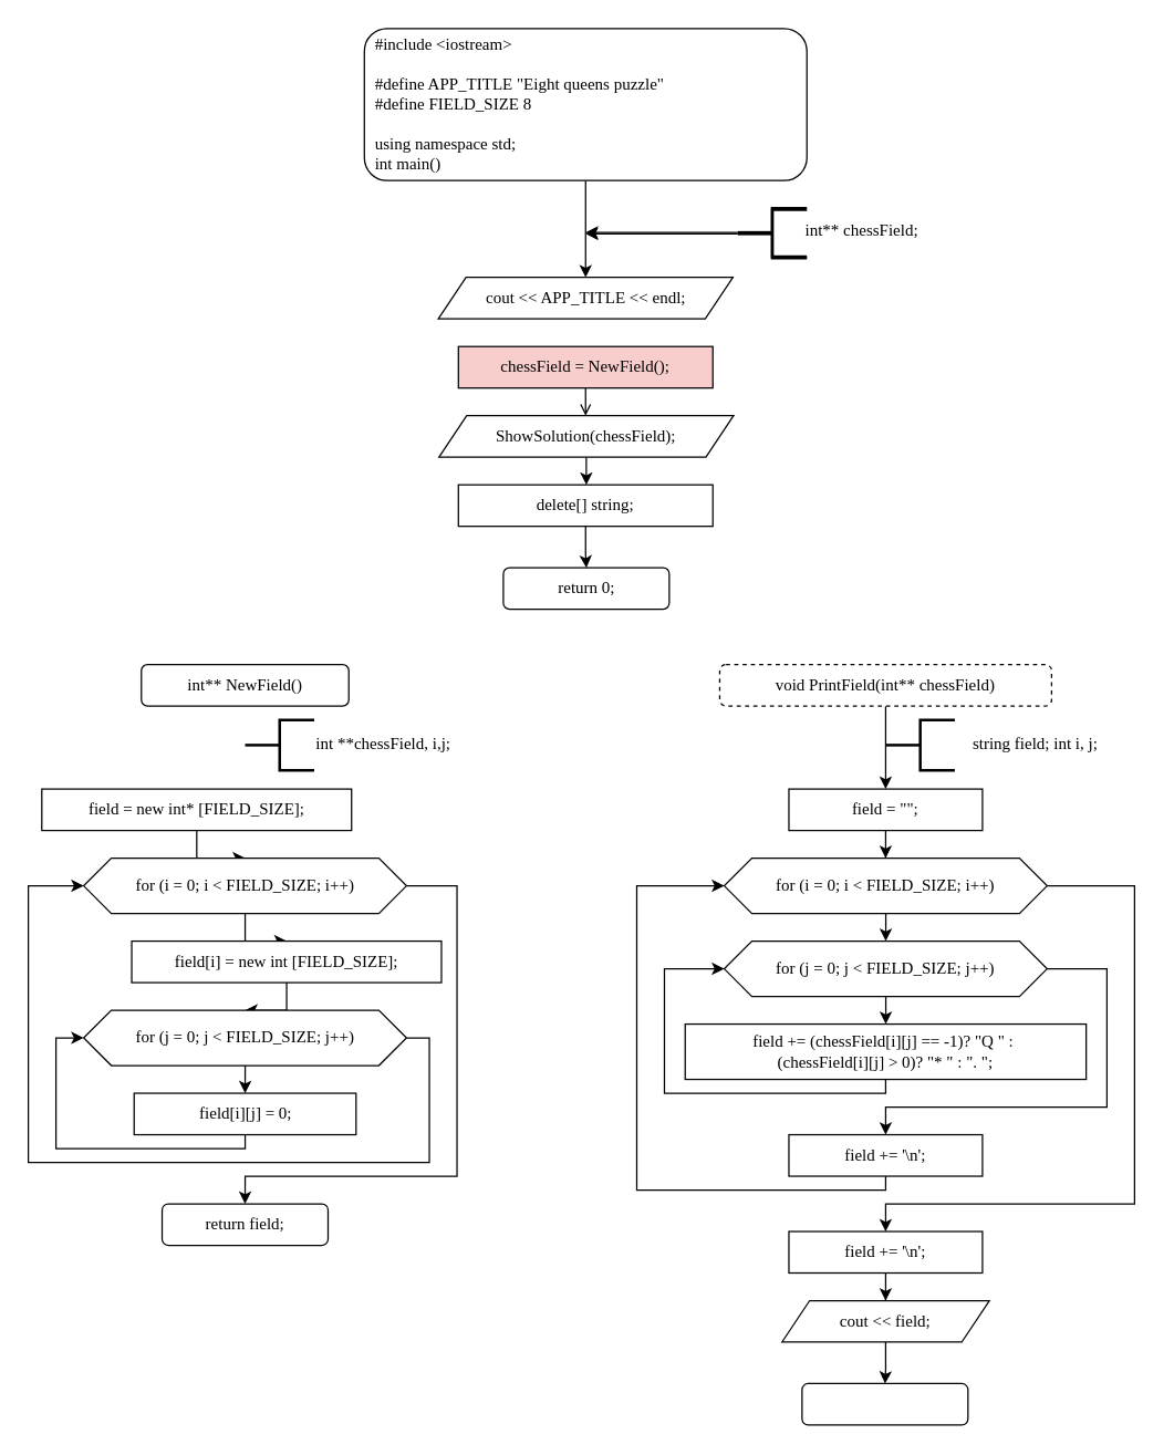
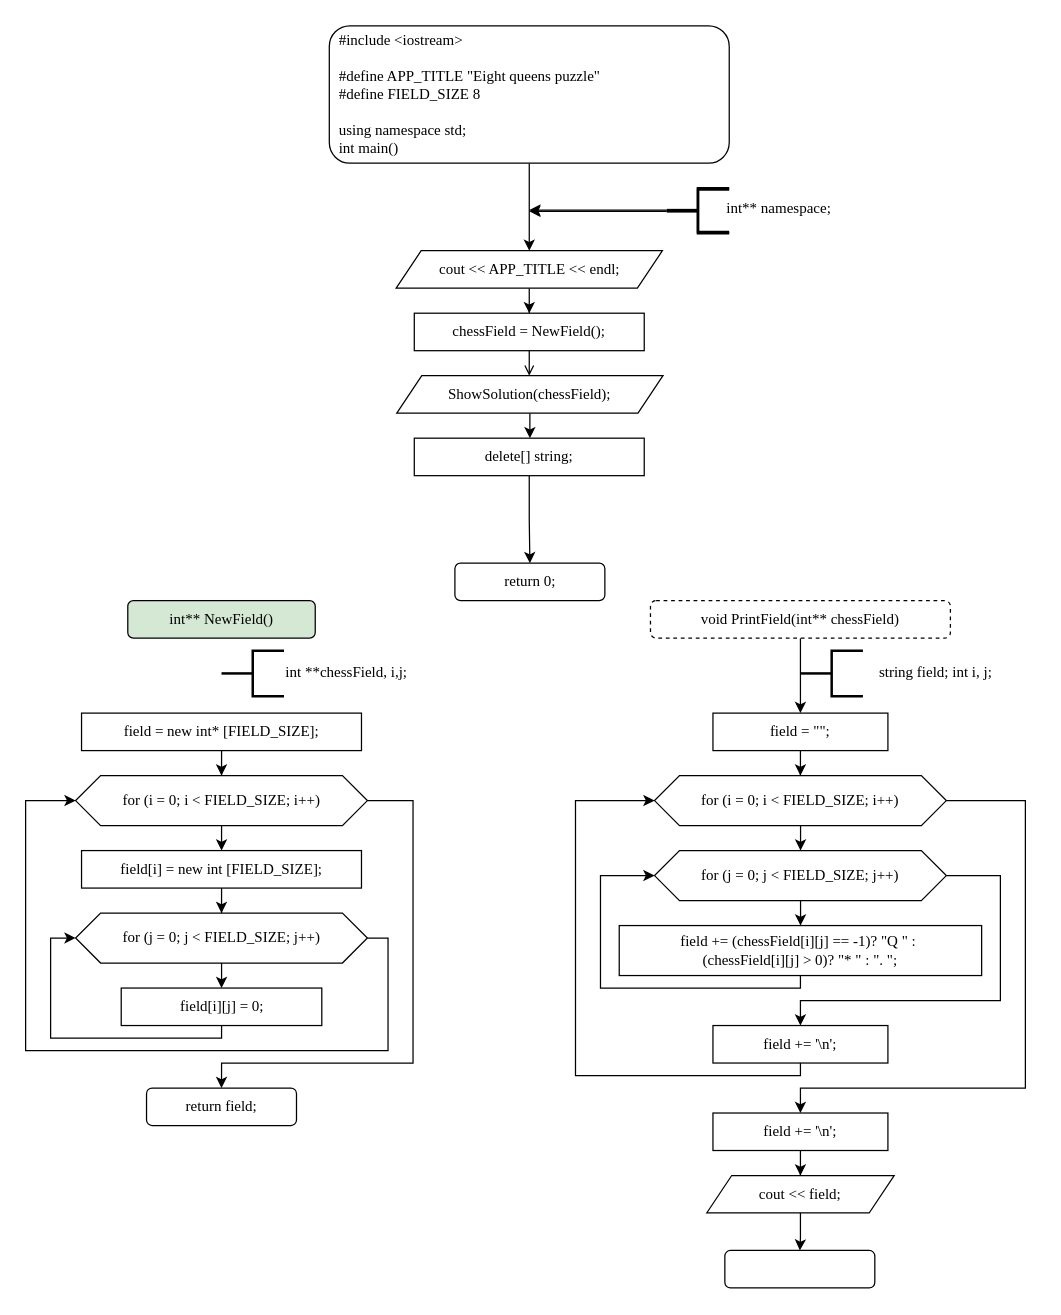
  <mxCell id="0" />
  <mxCell id="1" parent="0" />
  <mxCell id="2" style="edgeStyle=orthogonalEdgeStyle;rounded=0;orthogonalLoop=1;jettySize=auto;html=1;entryX=0.5;entryY=0;entryDx=0;entryDy=0;" edge="1" parent="1" source="3" target="8"><mxGeometry relative="1" as="geometry"><mxPoint x="423.015" y="200" as="targetPoint" /></mxGeometry></mxCell>
  <mxCell id="3" value="&lt;div&gt;&amp;nbsp; #include &amp;lt;iostream&amp;gt;&lt;/div&gt;&lt;div&gt;&lt;br&gt;&lt;/div&gt;&lt;div&gt;&amp;nbsp; #define APP_TITLE &quot;Eight queens puzzle&quot;&lt;/div&gt;&lt;div&gt;&amp;nbsp; #define FIELD_SIZE 8&lt;/div&gt;&lt;div&gt;&lt;br&gt;&lt;/div&gt;&lt;div&gt;&amp;nbsp; using namespace std;&lt;/div&gt;&lt;div&gt;&amp;nbsp; int main()&lt;/div&gt;" style="rounded=1;whiteSpace=wrap;html=1;fontFamily=Consolas;align=left;fontStyle=0" vertex="1" parent="1"><mxGeometry x="263" y="20" width="320.03" height="110" as="geometry" /></mxCell>
  <mxCell id="4" style="edgeStyle=orthogonalEdgeStyle;rounded=0;orthogonalLoop=1;jettySize=auto;html=1;fontFamily=Consolas;" edge="1" parent="1" source="5"><mxGeometry relative="1" as="geometry"><mxPoint x="423" y="167.5" as="targetPoint" /></mxGeometry></mxCell>
  <mxCell id="5" value="" style="strokeWidth=2;html=1;shape=mxgraph.flowchart.annotation_2;align=left;labelPosition=right;pointerEvents=1;" vertex="1" parent="1"><mxGeometry x="533" y="150" width="50" height="35" as="geometry" /></mxCell>
- <mxCell id="6" value="int** chessField;" style="text;html=1;strokeColor=none;fillColor=none;align=center;verticalAlign=middle;whiteSpace=wrap;rounded=0;fontFamily=Consolas;" vertex="1" parent="1"><mxGeometry x="548" y="151" width="150" height="30" as="geometry" /></mxCell>
+ <mxCell id="6" value="int** namespace;" style="text;html=1;strokeColor=none;fillColor=none;align=center;verticalAlign=middle;whiteSpace=wrap;rounded=0;fontFamily=Consolas;" vertex="1" parent="1"><mxGeometry x="548" y="151" width="150" height="30" as="geometry" /></mxCell>
+ <mxCell id="7" style="edgeStyle=orthogonalEdgeStyle;rounded=0;orthogonalLoop=1;jettySize=auto;html=1;entryX=0.5;entryY=0;entryDx=0;entryDy=0;fontFamily=Consolas;" edge="1" parent="1" source="8" target="10"><mxGeometry relative="1" as="geometry" /></mxCell>
  <mxCell id="8" value="cout &amp;lt;&amp;lt; APP_TITLE &amp;lt;&amp;lt; endl;" style="shape=parallelogram;perimeter=parallelogramPerimeter;whiteSpace=wrap;html=1;fixedSize=1;fontFamily=Consolas;align=center;" vertex="1" parent="1"><mxGeometry x="316.5" y="200" width="213.02" height="30" as="geometry" /></mxCell>
  <mxCell id="9" style="edgeStyle=orthogonalEdgeStyle;rounded=0;orthogonalLoop=1;jettySize=auto;html=1;entryX=0.5;entryY=0;entryDx=0;entryDy=0;fontFamily=Consolas;endArrow=open;" edge="1" parent="1" source="10" target="12"><mxGeometry relative="1" as="geometry" /></mxCell>
- <mxCell id="10" value="chessField = NewField();" style="rounded=0;whiteSpace=wrap;html=1;fontFamily=Consolas;align=center;fillColor=#f8cecc;" vertex="1" parent="1"><mxGeometry x="331.01" y="250" width="184" height="30" as="geometry" /></mxCell>
+ <mxCell id="10" value="chessField = NewField();" style="rounded=0;whiteSpace=wrap;html=1;fontFamily=Consolas;align=center;" vertex="1" parent="1"><mxGeometry x="331.01" y="250" width="184" height="30" as="geometry" /></mxCell>
  <mxCell id="11" style="edgeStyle=orthogonalEdgeStyle;rounded=0;orthogonalLoop=1;jettySize=auto;html=1;entryX=0.5;entryY=0;entryDx=0;entryDy=0;fontFamily=Consolas;" edge="1" parent="1" source="12" target="14"><mxGeometry relative="1" as="geometry" /></mxCell>
  <mxCell id="12" value="ShowSolution(chessField);" style="shape=parallelogram;perimeter=parallelogramPerimeter;whiteSpace=wrap;html=1;fixedSize=1;fontFamily=Consolas;align=center;" vertex="1" parent="1"><mxGeometry x="317" y="300" width="213.02" height="30" as="geometry" /></mxCell>
  <mxCell id="13" style="edgeStyle=orthogonalEdgeStyle;rounded=0;orthogonalLoop=1;jettySize=auto;html=1;entryX=0.5;entryY=0;entryDx=0;entryDy=0;fontFamily=Consolas;" edge="1" parent="1" source="14" target="15"><mxGeometry relative="1" as="geometry" /></mxCell>
  <mxCell id="14" value="delete[] string;" style="rounded=0;whiteSpace=wrap;html=1;fontFamily=Consolas;align=center;" vertex="1" parent="1"><mxGeometry x="331.01" y="350" width="184" height="30" as="geometry" /></mxCell>
- <mxCell id="15" value="return 0;" style="rounded=1;whiteSpace=wrap;html=1;fontFamily=Consolas;" vertex="1" parent="1"><mxGeometry x="363.51" y="410" width="120" height="30" as="geometry" /></mxCell>
- <mxCell id="16" value="int** NewField()" style="rounded=1;whiteSpace=wrap;html=1;fontFamily=Consolas;" vertex="1" parent="1"><mxGeometry x="101.75" y="480" width="150" height="30" as="geometry" /></mxCell>
+ <mxCell id="15" value="return 0;" style="rounded=1;whiteSpace=wrap;html=1;fontFamily=Consolas;" vertex="1" parent="1"><mxGeometry x="363.51" y="450" width="120" height="30" as="geometry" /></mxCell>
+ <mxCell id="16" value="int** NewField()" style="rounded=1;whiteSpace=wrap;html=1;fontFamily=Consolas;fillColor=#d5e8d4;" vertex="1" parent="1"><mxGeometry x="101.75" y="480" width="150" height="30" as="geometry" /></mxCell>
  <mxCell id="17" style="edgeStyle=orthogonalEdgeStyle;rounded=0;orthogonalLoop=1;jettySize=auto;html=1;fontFamily=Consolas;" edge="1" source="18" parent="1"><mxGeometry relative="1" as="geometry"><mxPoint x="423" y="168.5" as="targetPoint" /></mxGeometry></mxCell>
  <mxCell id="18" value="" style="strokeWidth=2;html=1;shape=mxgraph.flowchart.annotation_2;align=left;labelPosition=right;pointerEvents=1;" vertex="1" parent="1"><mxGeometry x="533" y="151" width="50" height="35" as="geometry" /></mxCell>
  <mxCell id="19" value="int **chessField, i,j;" style="text;html=1;strokeColor=none;fillColor=none;align=center;verticalAlign=middle;whiteSpace=wrap;rounded=0;fontFamily=Consolas;" vertex="1" parent="1"><mxGeometry x="202.26" y="523" width="150" height="30" as="geometry" /></mxCell>
  <mxCell id="20" value="" style="strokeWidth=2;html=1;shape=mxgraph.flowchart.annotation_2;align=left;labelPosition=right;pointerEvents=1;" vertex="1" parent="1"><mxGeometry x="176.75" y="520" width="50" height="36.5" as="geometry" /></mxCell>
  <mxCell id="21" style="edgeStyle=orthogonalEdgeStyle;rounded=0;orthogonalLoop=1;jettySize=auto;html=1;entryX=0.5;entryY=0;entryDx=0;entryDy=0;fontFamily=Consolas;" edge="1" parent="1" source="22" target="25"><mxGeometry relative="1" as="geometry" /></mxCell>
- <mxCell id="22" value="field = new int* [FIELD_SIZE];" style="rounded=0;whiteSpace=wrap;html=1;fontFamily=Consolas;align=center;" vertex="1" parent="1"><mxGeometry x="29.75" y="570" width="224" height="30" as="geometry" /></mxCell>
+ <mxCell id="22" value="field = new int* [FIELD_SIZE];" style="rounded=0;whiteSpace=wrap;html=1;fontFamily=Consolas;align=center;" vertex="1" parent="1"><mxGeometry x="64.75" y="570" width="224" height="30" as="geometry" /></mxCell>
  <mxCell id="23" style="edgeStyle=orthogonalEdgeStyle;rounded=0;orthogonalLoop=1;jettySize=auto;html=1;entryX=0.5;entryY=0;entryDx=0;entryDy=0;fontFamily=Consolas;" edge="1" parent="1" source="25" target="27"><mxGeometry relative="1" as="geometry" /></mxCell>
  <mxCell id="24" style="edgeStyle=orthogonalEdgeStyle;rounded=0;orthogonalLoop=1;jettySize=auto;html=1;fontFamily=Consolas;entryX=0.5;entryY=0;entryDx=0;entryDy=0;" edge="1" parent="1" source="25" target="33"><mxGeometry relative="1" as="geometry"><mxPoint x="177" y="860" as="targetPoint" /><Array as="points"><mxPoint x="330" y="640" /><mxPoint x="330" y="850" /><mxPoint x="177" y="850" /></Array></mxGeometry></mxCell>
  <mxCell id="25" value="for (i = 0; i &amp;lt; FIELD_SIZE; i++)" style="shape=hexagon;perimeter=hexagonPerimeter2;whiteSpace=wrap;html=1;fixedSize=1;fontFamily=Consolas;" vertex="1" parent="1"><mxGeometry x="60" y="620" width="233.5" height="40" as="geometry" /></mxCell>
  <mxCell id="26" style="edgeStyle=orthogonalEdgeStyle;rounded=0;orthogonalLoop=1;jettySize=auto;html=1;entryX=0.5;entryY=0;entryDx=0;entryDy=0;fontFamily=Consolas;" edge="1" parent="1" source="27" target="30"><mxGeometry relative="1" as="geometry" /></mxCell>
- <mxCell id="27" value="field[i] = new int [FIELD_SIZE];" style="rounded=0;whiteSpace=wrap;html=1;fontFamily=Consolas;align=center;" vertex="1" parent="1"><mxGeometry x="94.75" y="680" width="224" height="30" as="geometry" /></mxCell>
+ <mxCell id="27" value="field[i] = new int [FIELD_SIZE];" style="rounded=0;whiteSpace=wrap;html=1;fontFamily=Consolas;align=center;" vertex="1" parent="1"><mxGeometry x="64.75" y="680" width="224" height="30" as="geometry" /></mxCell>
  <mxCell id="28" style="edgeStyle=orthogonalEdgeStyle;rounded=0;orthogonalLoop=1;jettySize=auto;html=1;entryX=0.5;entryY=0;entryDx=0;entryDy=0;fontFamily=Consolas;" edge="1" parent="1" source="30" target="32"><mxGeometry relative="1" as="geometry" /></mxCell>
  <mxCell id="29" style="edgeStyle=orthogonalEdgeStyle;rounded=0;orthogonalLoop=1;jettySize=auto;html=1;fontFamily=Consolas;entryX=0;entryY=0.5;entryDx=0;entryDy=0;" edge="1" parent="1" source="30" target="25"><mxGeometry relative="1" as="geometry"><mxPoint x="20" y="640" as="targetPoint" /><Array as="points"><mxPoint x="310" y="750" /><mxPoint x="310" y="840" /><mxPoint x="20" y="840" /><mxPoint x="20" y="640" /></Array></mxGeometry></mxCell>
  <mxCell id="30" value="for (j = 0; j &amp;lt; FIELD_SIZE; j++)" style="shape=hexagon;perimeter=hexagonPerimeter2;whiteSpace=wrap;html=1;fixedSize=1;fontFamily=Consolas;" vertex="1" parent="1"><mxGeometry x="60" y="730" width="233.5" height="40" as="geometry" /></mxCell>
  <mxCell id="31" style="edgeStyle=orthogonalEdgeStyle;rounded=0;orthogonalLoop=1;jettySize=auto;html=1;fontFamily=Consolas;entryX=0;entryY=0.5;entryDx=0;entryDy=0;" edge="1" parent="1" source="32" target="30"><mxGeometry relative="1" as="geometry"><mxPoint x="40" y="750" as="targetPoint" /><Array as="points"><mxPoint x="177" y="830" /><mxPoint x="40" y="830" /><mxPoint x="40" y="750" /></Array></mxGeometry></mxCell>
  <mxCell id="32" value="field[i][j] = 0;" style="rounded=0;whiteSpace=wrap;html=1;fontFamily=Consolas;align=center;" vertex="1" parent="1"><mxGeometry x="96.5" y="790" width="160.5" height="30" as="geometry" /></mxCell>
  <mxCell id="33" value="return field;" style="rounded=1;whiteSpace=wrap;html=1;fontFamily=Consolas;" vertex="1" parent="1"><mxGeometry x="116.75" y="870" width="120" height="30" as="geometry" /></mxCell>
  <mxCell id="34" style="edgeStyle=orthogonalEdgeStyle;rounded=0;orthogonalLoop=1;jettySize=auto;html=1;fontFamily=Consolas;entryX=0.5;entryY=0;entryDx=0;entryDy=0;" edge="1" parent="1" source="35" target="39"><mxGeometry relative="1" as="geometry"><mxPoint x="640" y="570" as="targetPoint" /></mxGeometry></mxCell>
  <mxCell id="35" value="void PrintField(int** chessField)" style="rounded=1;whiteSpace=wrap;html=1;fontFamily=Consolas;dashed=1;" vertex="1" parent="1"><mxGeometry x="520" y="480" width="240" height="30" as="geometry" /></mxCell>
  <mxCell id="36" value="" style="strokeWidth=2;html=1;shape=mxgraph.flowchart.annotation_2;align=left;labelPosition=right;pointerEvents=1;" vertex="1" parent="1"><mxGeometry x="640" y="520" width="50" height="36.5" as="geometry" /></mxCell>
  <mxCell id="37" value="string field; int i, j;" style="text;html=1;strokeColor=none;fillColor=none;align=center;verticalAlign=middle;whiteSpace=wrap;rounded=0;fontFamily=Consolas;" vertex="1" parent="1"><mxGeometry x="670" y="523" width="157" height="30" as="geometry" /></mxCell>
  <mxCell id="38" style="edgeStyle=orthogonalEdgeStyle;rounded=0;orthogonalLoop=1;jettySize=auto;html=1;entryX=0.5;entryY=0;entryDx=0;entryDy=0;fontFamily=Consolas;" edge="1" parent="1" source="39" target="42"><mxGeometry relative="1" as="geometry" /></mxCell>
  <mxCell id="39" value="field = &quot;&quot;;" style="rounded=0;whiteSpace=wrap;html=1;fontFamily=Consolas;align=center;" vertex="1" parent="1"><mxGeometry x="570" y="570" width="140" height="30" as="geometry" /></mxCell>
  <mxCell id="40" style="edgeStyle=orthogonalEdgeStyle;rounded=0;orthogonalLoop=1;jettySize=auto;html=1;entryX=0.5;entryY=0;entryDx=0;entryDy=0;fontFamily=Consolas;" edge="1" parent="1" source="42" target="45"><mxGeometry relative="1" as="geometry" /></mxCell>
  <mxCell id="41" style="edgeStyle=orthogonalEdgeStyle;rounded=0;orthogonalLoop=1;jettySize=auto;html=1;fontFamily=Consolas;entryX=0.5;entryY=0;entryDx=0;entryDy=0;" edge="1" parent="1" source="42" target="51"><mxGeometry relative="1" as="geometry"><mxPoint x="640" y="890" as="targetPoint" /><Array as="points"><mxPoint x="820" y="640" /><mxPoint x="820" y="870" /><mxPoint x="640" y="870" /></Array></mxGeometry></mxCell>
  <mxCell id="42" value="for (i = 0; i &amp;lt; FIELD_SIZE; i++)" style="shape=hexagon;perimeter=hexagonPerimeter2;whiteSpace=wrap;html=1;fixedSize=1;fontFamily=Consolas;" vertex="1" parent="1"><mxGeometry x="523.25" y="620" width="233.5" height="40" as="geometry" /></mxCell>
  <mxCell id="43" style="edgeStyle=orthogonalEdgeStyle;rounded=0;orthogonalLoop=1;jettySize=auto;html=1;entryX=0.5;entryY=0;entryDx=0;entryDy=0;fontFamily=Consolas;" edge="1" parent="1" source="45" target="47"><mxGeometry relative="1" as="geometry" /></mxCell>
  <mxCell id="44" style="edgeStyle=orthogonalEdgeStyle;rounded=0;orthogonalLoop=1;jettySize=auto;html=1;fontFamily=Consolas;entryX=0.5;entryY=0;entryDx=0;entryDy=0;" edge="1" parent="1" source="45" target="49"><mxGeometry relative="1" as="geometry"><mxPoint x="640" y="820" as="targetPoint" /><Array as="points"><mxPoint x="800" y="700" /><mxPoint x="800" y="800" /><mxPoint x="640" y="800" /></Array></mxGeometry></mxCell>
  <mxCell id="45" value="for (j = 0; j &amp;lt; FIELD_SIZE; j++)" style="shape=hexagon;perimeter=hexagonPerimeter2;whiteSpace=wrap;html=1;fixedSize=1;fontFamily=Consolas;" vertex="1" parent="1"><mxGeometry x="523.25" y="680" width="233.5" height="40" as="geometry" /></mxCell>
  <mxCell id="46" style="edgeStyle=orthogonalEdgeStyle;rounded=0;orthogonalLoop=1;jettySize=auto;html=1;fontFamily=Consolas;entryX=0;entryY=0.5;entryDx=0;entryDy=0;" edge="1" parent="1" source="47" target="45"><mxGeometry relative="1" as="geometry"><mxPoint x="510" y="700" as="targetPoint" /><Array as="points"><mxPoint x="640" y="790" /><mxPoint x="480" y="790" /><mxPoint x="480" y="700" /></Array></mxGeometry></mxCell>
  <mxCell id="47" value="&lt;div&gt;field += (chessField[i][j] == -1)? &quot;Q &quot; :&amp;nbsp;&lt;/div&gt;&lt;div&gt;&lt;span&gt;(chessField[i][j] &amp;gt; 0)? &quot;* &quot; : &quot;. &quot;;&lt;/span&gt;&lt;/div&gt;" style="rounded=0;whiteSpace=wrap;html=1;fontFamily=Consolas;align=center;" vertex="1" parent="1"><mxGeometry x="495" y="740" width="290" height="40" as="geometry" /></mxCell>
  <mxCell id="48" style="edgeStyle=orthogonalEdgeStyle;rounded=0;orthogonalLoop=1;jettySize=auto;html=1;fontFamily=Consolas;entryX=0;entryY=0.5;entryDx=0;entryDy=0;" edge="1" parent="1" source="49" target="42"><mxGeometry relative="1" as="geometry"><mxPoint x="460" y="640" as="targetPoint" /><Array as="points"><mxPoint x="640" y="860" /><mxPoint x="460" y="860" /><mxPoint x="460" y="640" /></Array></mxGeometry></mxCell>
  <mxCell id="49" value="field += '\n';" style="rounded=0;whiteSpace=wrap;html=1;fontFamily=Consolas;align=center;" vertex="1" parent="1"><mxGeometry x="570" y="820" width="140" height="30" as="geometry" /></mxCell>
  <mxCell id="50" style="edgeStyle=orthogonalEdgeStyle;rounded=0;orthogonalLoop=1;jettySize=auto;html=1;entryX=0.5;entryY=0;entryDx=0;entryDy=0;fontFamily=Consolas;" edge="1" parent="1" source="51" target="53"><mxGeometry relative="1" as="geometry" /></mxCell>
  <mxCell id="51" value="field += '\n';" style="rounded=0;whiteSpace=wrap;html=1;fontFamily=Consolas;align=center;" vertex="1" parent="1"><mxGeometry x="570" y="890" width="140" height="30" as="geometry" /></mxCell>
  <mxCell id="52" style="edgeStyle=orthogonalEdgeStyle;rounded=0;orthogonalLoop=1;jettySize=auto;html=1;entryX=0.5;entryY=0;entryDx=0;entryDy=0;fontFamily=Consolas;" edge="1" parent="1" source="53" target="54"><mxGeometry relative="1" as="geometry" /></mxCell>
  <mxCell id="53" value="cout &amp;lt;&amp;lt; field;" style="shape=parallelogram;perimeter=parallelogramPerimeter;whiteSpace=wrap;html=1;fixedSize=1;fontFamily=Consolas;align=center;" vertex="1" parent="1"><mxGeometry x="565" y="940" width="150" height="30" as="geometry" /></mxCell>
  <mxCell id="54" value="" style="rounded=1;whiteSpace=wrap;html=1;fontFamily=Consolas;" vertex="1" parent="1"><mxGeometry x="579.52" y="1000" width="120" height="30" as="geometry" /></mxCell>
